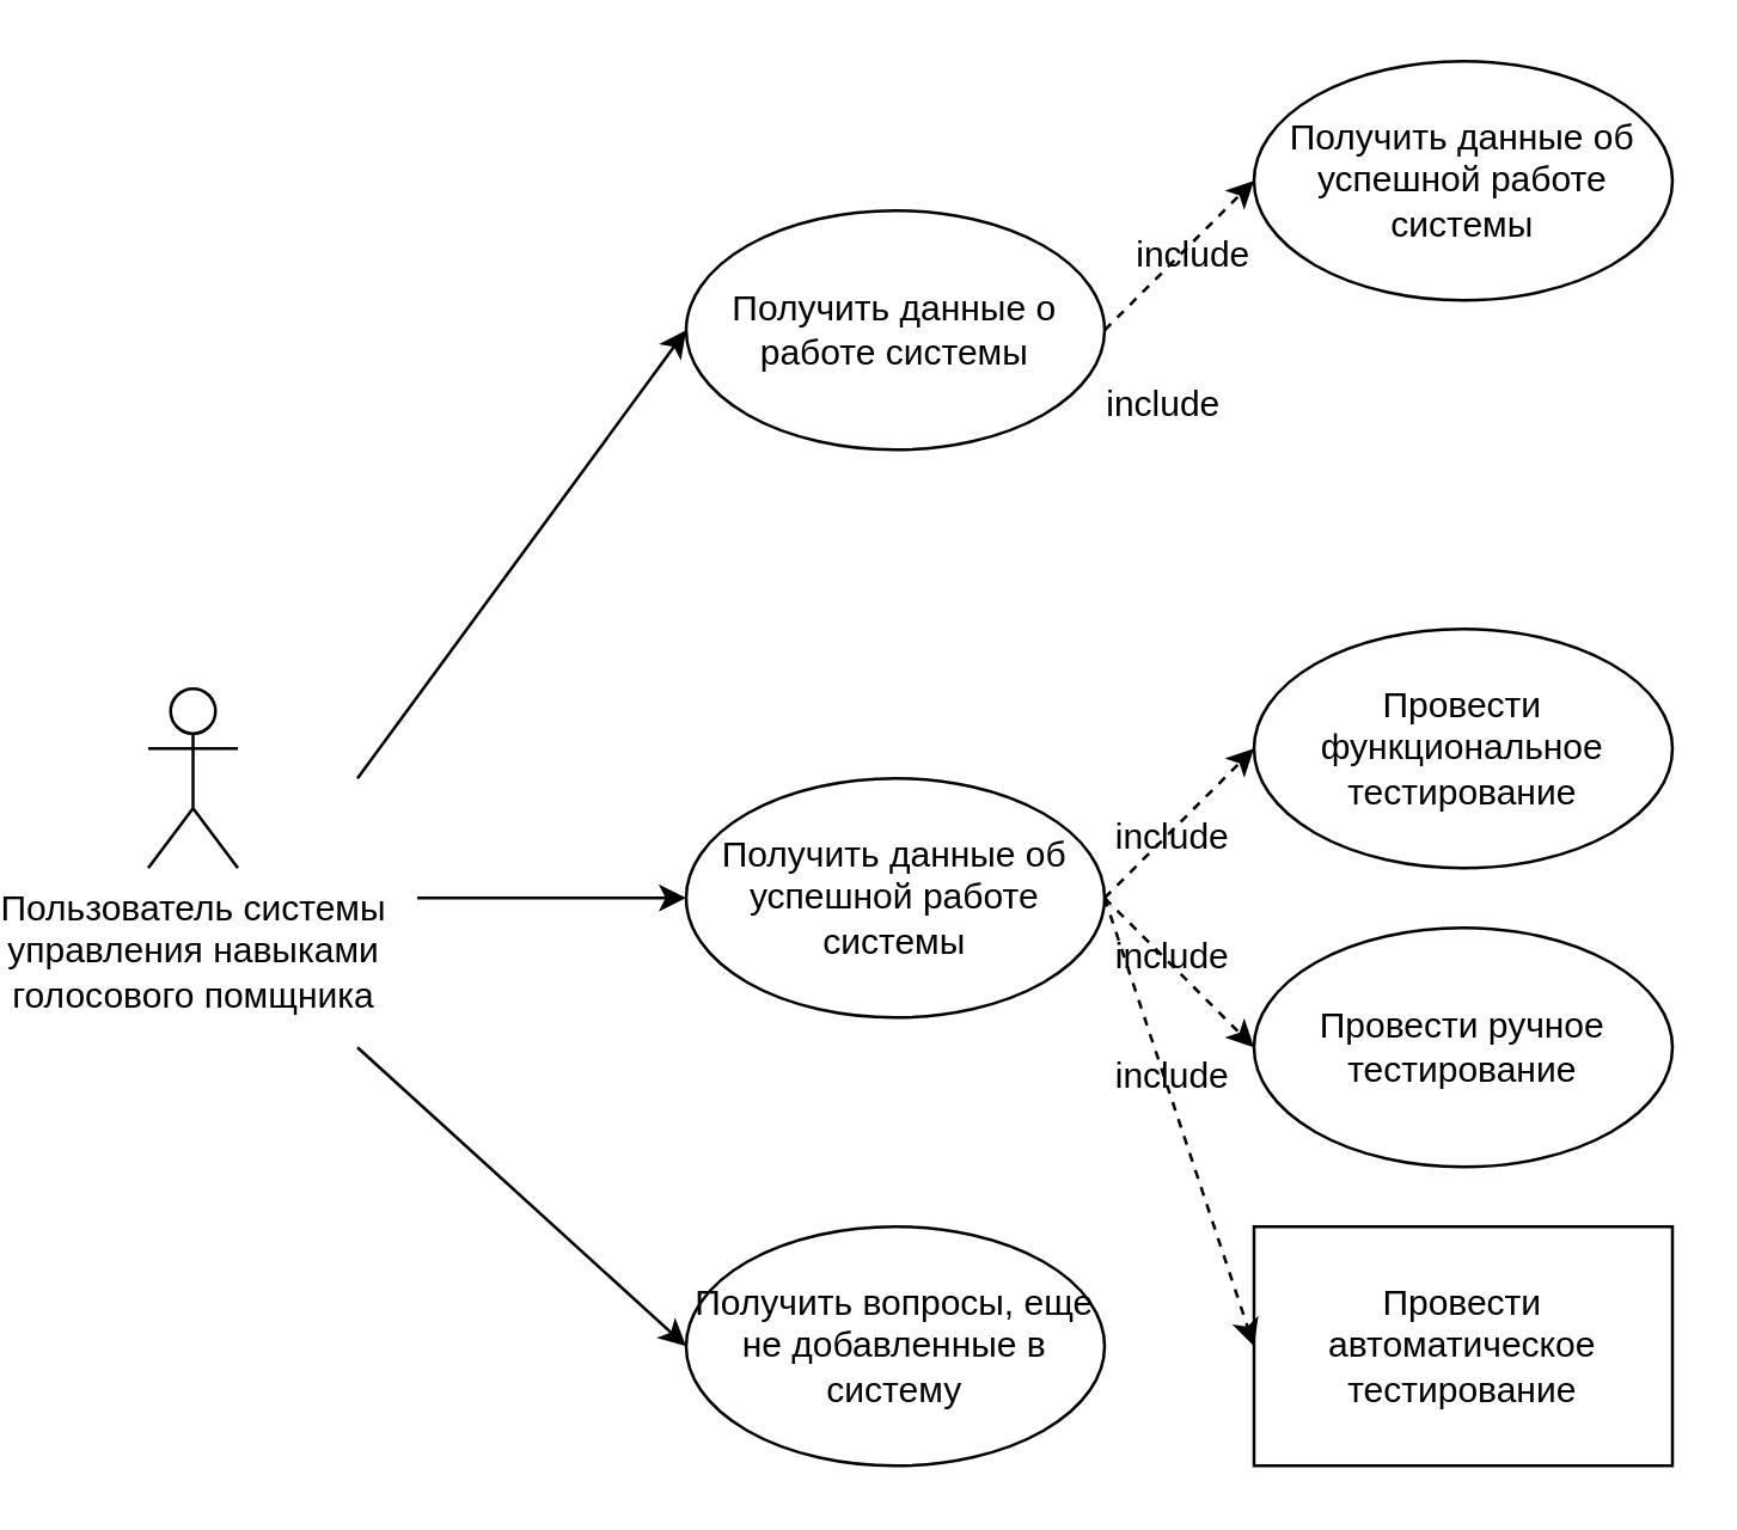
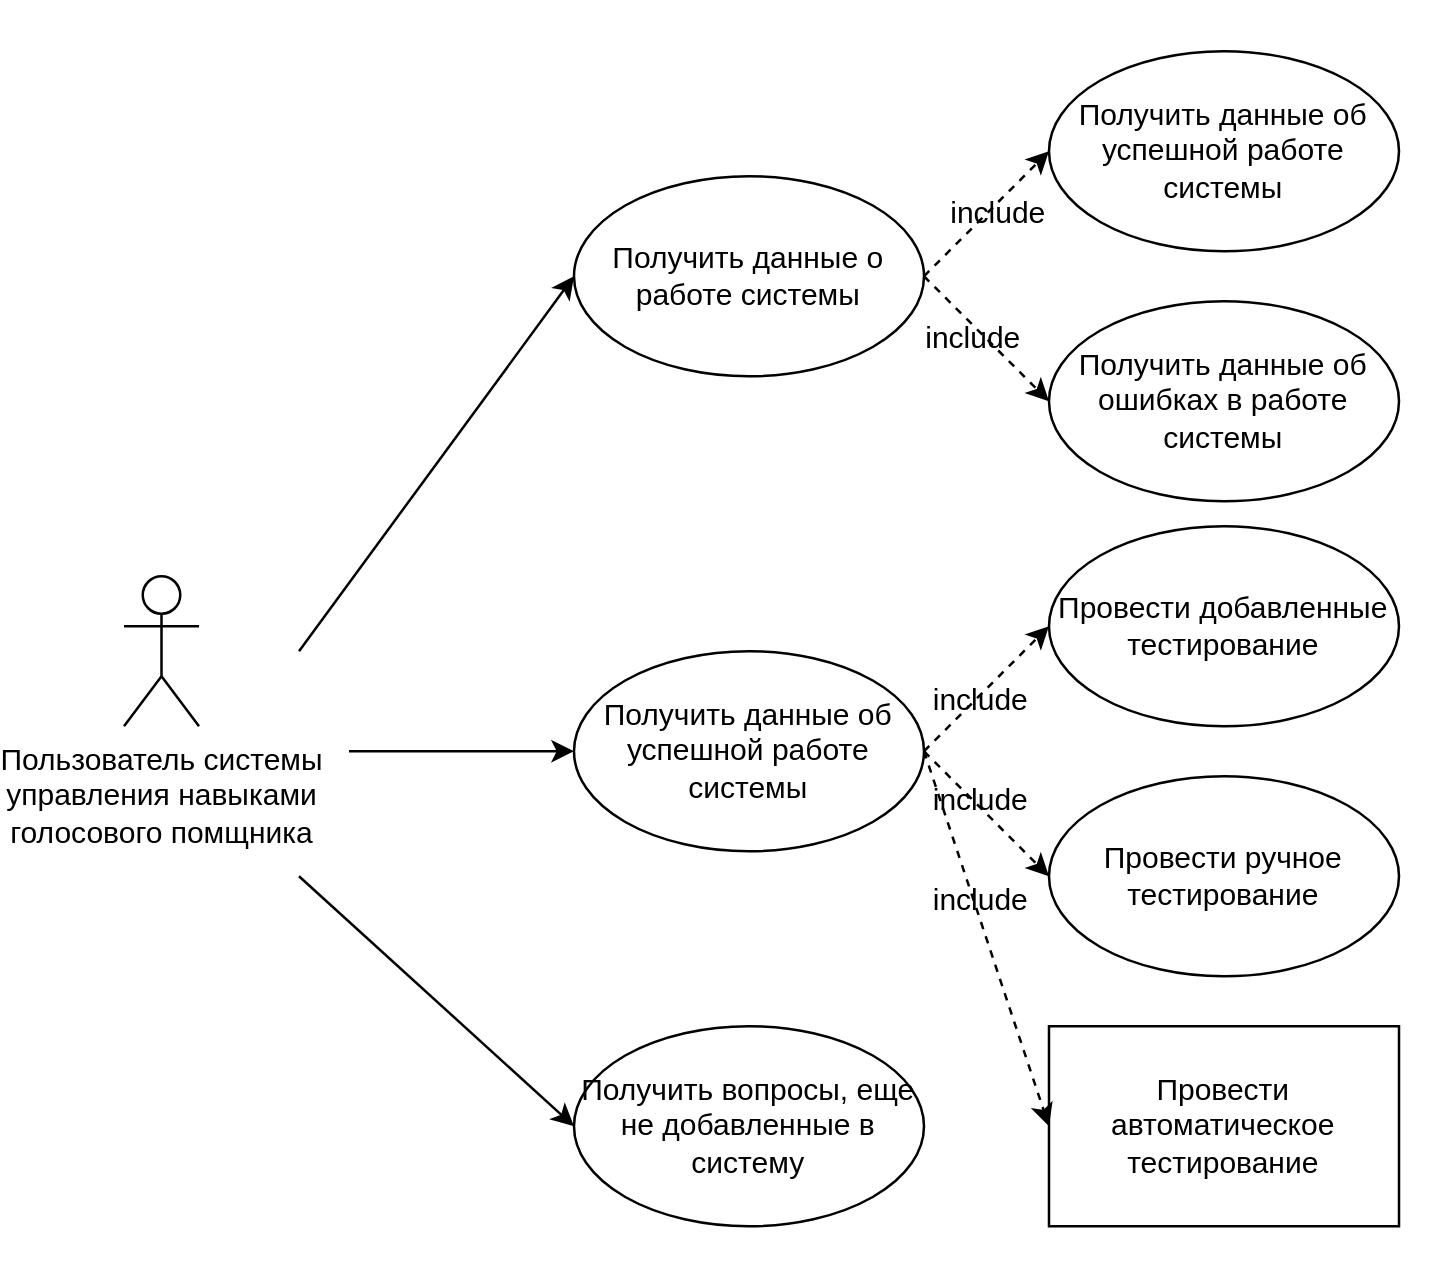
  <mxCell id="0" />
  <mxCell id="1" parent="0" />
  <mxCell id="2" value="Пользователь системы&lt;br&gt;управления навыками&lt;br&gt;голосового помщника" style="shape=umlActor;verticalLabelPosition=bottom;verticalAlign=top;html=1;outlineConnect=0;" vertex="1" parent="1"><mxGeometry x="20" y="230" width="30" height="60" as="geometry" /></mxCell>
  <mxCell id="3" value="Получить данные об успешной работе системы" style="ellipse;whiteSpace=wrap;html=1;" vertex="1" parent="1"><mxGeometry x="390" y="20" width="140" height="80" as="geometry" /></mxCell>
+ <mxCell id="4" value="Получить данные об ошибках в работе системы" style="ellipse;whiteSpace=wrap;html=1;" vertex="1" parent="1"><mxGeometry x="390" y="120" width="140" height="80" as="geometry" /></mxCell>
  <mxCell id="5" value="Провести ручное тестирование" style="ellipse;whiteSpace=wrap;html=1;" vertex="1" parent="1"><mxGeometry x="390" y="310" width="140" height="80" as="geometry" /></mxCell>
- <mxCell id="6" value="Провести функциональное тестирование" style="ellipse;whiteSpace=wrap;html=1;" vertex="1" parent="1"><mxGeometry x="390" y="210" width="140" height="80" as="geometry" /></mxCell>
+ <mxCell id="6" value="Провести добавленные тестирование" style="ellipse;whiteSpace=wrap;html=1;" vertex="1" parent="1"><mxGeometry x="390" y="210" width="140" height="80" as="geometry" /></mxCell>
  <mxCell id="7" value="Получить данные о работе системы" style="ellipse;whiteSpace=wrap;html=1;" vertex="1" parent="1"><mxGeometry x="200" y="70" width="140" height="80" as="geometry" /></mxCell>
  <mxCell id="8" value="Получить данные об успешной работе системы" style="ellipse;whiteSpace=wrap;html=1;" vertex="1" parent="1"><mxGeometry x="200" y="260" width="140" height="80" as="geometry" /></mxCell>
  <mxCell id="9" value="Получить вопросы, еще не добавленные в систему" style="ellipse;whiteSpace=wrap;html=1;" vertex="1" parent="1"><mxGeometry x="200" y="410" width="140" height="80" as="geometry" /></mxCell>
  <mxCell id="10" value="" style="endArrow=classic;html=1;rounded=0;entryX=0;entryY=0.5;entryDx=0;entryDy=0;" edge="1" parent="1" target="7"><mxGeometry width="50" height="50" relative="1" as="geometry"><mxPoint x="90" y="260" as="sourcePoint" /><mxPoint x="460" y="290" as="targetPoint" /></mxGeometry></mxCell>
  <mxCell id="11" value="" style="endArrow=classic;html=1;rounded=0;entryX=0;entryY=0.5;entryDx=0;entryDy=0;" edge="1" parent="1" target="8"><mxGeometry width="50" height="50" relative="1" as="geometry"><mxPoint x="110" y="300" as="sourcePoint" /><mxPoint x="460" y="290" as="targetPoint" /></mxGeometry></mxCell>
  <mxCell id="12" value="" style="endArrow=classic;html=1;rounded=0;entryX=0.106;entryY=0.189;entryDx=0;entryDy=0;entryPerimeter=0;strokeColor=none;" edge="1" parent="1" target="9"><mxGeometry width="50" height="50" relative="1" as="geometry"><mxPoint x="110" y="320" as="sourcePoint" /><mxPoint x="460" y="290" as="targetPoint" /></mxGeometry></mxCell>
  <mxCell id="13" value="include" style="text;html=1;strokeColor=none;fillColor=none;align=center;verticalAlign=middle;whiteSpace=wrap;rounded=0;" vertex="1" parent="1"><mxGeometry x="340" y="70" width="60" height="30" as="geometry" /></mxCell>
  <mxCell id="14" value="include" style="text;html=1;strokeColor=none;fillColor=none;align=center;verticalAlign=middle;whiteSpace=wrap;rounded=0;" vertex="1" parent="1"><mxGeometry x="330" y="120" width="60" height="30" as="geometry" /></mxCell>
  <mxCell id="15" value="include" style="text;html=1;strokeColor=none;fillColor=none;align=center;verticalAlign=middle;whiteSpace=wrap;rounded=0;" vertex="1" parent="1"><mxGeometry x="333" y="310" width="60" height="20" as="geometry" /></mxCell>
  <mxCell id="16" value="" style="endArrow=classic;html=1;rounded=0;exitX=1;exitY=0.5;exitDx=0;exitDy=0;entryX=0;entryY=0.5;entryDx=0;entryDy=0;dashed=1;" edge="1" parent="1" source="7" target="3"><mxGeometry width="50" height="50" relative="1" as="geometry"><mxPoint x="360" y="190" as="sourcePoint" /><mxPoint x="410" y="140" as="targetPoint" /></mxGeometry></mxCell>
+ <mxCell id="17" value="" style="endArrow=classic;html=1;rounded=0;exitX=1;exitY=0.5;exitDx=0;exitDy=0;entryX=0;entryY=0.5;entryDx=0;entryDy=0;dashed=1;" edge="1" parent="1" source="7" target="4"><mxGeometry width="50" height="50" relative="1" as="geometry"><mxPoint x="360" y="190" as="sourcePoint" /><mxPoint x="410" y="140" as="targetPoint" /></mxGeometry></mxCell>
  <mxCell id="18" value="" style="endArrow=classic;html=1;rounded=0;exitX=1;exitY=0.5;exitDx=0;exitDy=0;entryX=0;entryY=0.5;entryDx=0;entryDy=0;dashed=1;" edge="1" parent="1" source="8" target="6"><mxGeometry width="50" height="50" relative="1" as="geometry"><mxPoint x="360" y="360" as="sourcePoint" /><mxPoint x="410" y="310" as="targetPoint" /></mxGeometry></mxCell>
  <mxCell id="19" value="" style="endArrow=classic;html=1;rounded=0;exitX=1;exitY=0.5;exitDx=0;exitDy=0;entryX=0;entryY=0.5;entryDx=0;entryDy=0;dashed=1;" edge="1" parent="1" source="8" target="5"><mxGeometry width="50" height="50" relative="1" as="geometry"><mxPoint x="360" y="360" as="sourcePoint" /><mxPoint x="410" y="310" as="targetPoint" /></mxGeometry></mxCell>
  <mxCell id="20" value="include" style="text;html=1;strokeColor=none;fillColor=none;align=center;verticalAlign=middle;whiteSpace=wrap;rounded=0;" vertex="1" parent="1"><mxGeometry x="333" y="270" width="60" height="20" as="geometry" /></mxCell>
  <mxCell id="21" value="" style="endArrow=classic;html=1;rounded=0;entryX=0;entryY=0.5;entryDx=0;entryDy=0;" edge="1" parent="1" target="9"><mxGeometry width="50" height="50" relative="1" as="geometry"><mxPoint x="90" y="350" as="sourcePoint" /><mxPoint x="410" y="310" as="targetPoint" /></mxGeometry></mxCell>
  <mxCell id="22" value="Провести автоматическое тестирование" style="whiteSpace=wrap;html=1;rounded=0;" vertex="1" parent="1"><mxGeometry x="390" y="410" width="140" height="80" as="geometry" /></mxCell>
  <mxCell id="23" value="" style="endArrow=classic;html=1;rounded=0;exitX=1;exitY=0.5;exitDx=0;exitDy=0;entryX=0;entryY=0.5;entryDx=0;entryDy=0;dashed=1;" edge="1" parent="1" source="8" target="22"><mxGeometry width="50" height="50" relative="1" as="geometry"><mxPoint x="350" y="310" as="sourcePoint" /><mxPoint x="400" y="360" as="targetPoint" /></mxGeometry></mxCell>
  <mxCell id="24" value="include" style="text;html=1;strokeColor=none;fillColor=none;align=center;verticalAlign=middle;whiteSpace=wrap;rounded=0;" vertex="1" parent="1"><mxGeometry x="333" y="350" width="60" height="20" as="geometry" /></mxCell>
